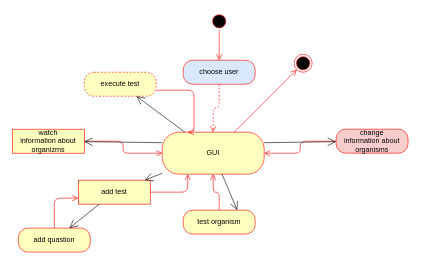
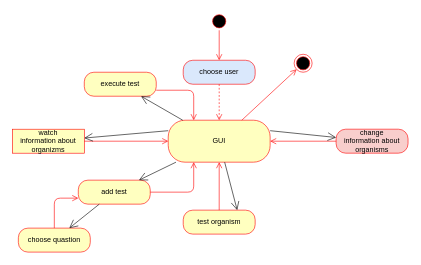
  <mxCell id="0" />
  <mxCell id="1" parent="0" />
  <mxCell id="2" value="" style="ellipse;html=1;shape=startState;fillColor=#000000;strokeColor=#ff0000;" vertex="1" parent="1"><mxGeometry x="350" y="20" width="30" height="30" as="geometry" /></mxCell>
  <mxCell id="3" value="" style="edgeStyle=orthogonalEdgeStyle;html=1;verticalAlign=bottom;endArrow=open;endSize=8;strokeColor=#ff0000;" edge="1" source="2" parent="1" target="4"><mxGeometry relative="1" as="geometry"><mxPoint x="340" y="130" as="targetPoint" /></mxGeometry></mxCell>
  <mxCell id="4" value="choose user" style="rounded=1;whiteSpace=wrap;html=1;arcSize=40;fontColor=#000000;fillColor=#dae8fc;strokeColor=#ff0000;" vertex="1" parent="1"><mxGeometry x="305" y="100" width="120" height="40" as="geometry" /></mxCell>
  <mxCell id="5" value="" style="edgeStyle=orthogonalEdgeStyle;html=1;verticalAlign=bottom;endArrow=open;endSize=8;strokeColor=#ff0000;dashed=1;" edge="1" source="4" parent="1" target="6"><mxGeometry relative="1" as="geometry"><mxPoint x="425" y="210" as="targetPoint" /></mxGeometry></mxCell>
- <mxCell id="6" value="GUI" style="rounded=1;whiteSpace=wrap;html=1;arcSize=40;fontColor=#000000;fillColor=#ffffc0;strokeColor=#ff0000;" vertex="1" parent="1"><mxGeometry x="270" y="220" width="170" height="70" as="geometry" /></mxCell>
+ <mxCell id="6" value="GUI" style="rounded=1;whiteSpace=wrap;html=1;arcSize=40;fontColor=#000000;fillColor=#ffffc0;strokeColor=#ff0000;" vertex="1" parent="1"><mxGeometry x="280" y="200" width="170" height="70" as="geometry" /></mxCell>
  <mxCell id="7" value="" style="html=1;verticalAlign=bottom;endArrow=open;endSize=8;strokeColor=#ff0000;" edge="1" source="6" parent="1" target="14"><mxGeometry relative="1" as="geometry"><mxPoint x="340" y="310" as="targetPoint" /></mxGeometry></mxCell>
  <mxCell id="8" value="watch &lt;br&gt;information about organizms" style="whiteSpace=wrap;html=1;arcSize=40;fontColor=#000000;fillColor=#ffffc0;strokeColor=#ff0000;rounded=0;" vertex="1" parent="1"><mxGeometry x="20" y="215" width="120" height="40" as="geometry" /></mxCell>
  <mxCell id="9" value="" style="edgeStyle=orthogonalEdgeStyle;html=1;verticalAlign=bottom;endArrow=open;endSize=8;strokeColor=#ff0000;" edge="1" source="8" parent="1" target="6"><mxGeometry relative="1" as="geometry"><mxPoint x="160" y="300" as="targetPoint" /></mxGeometry></mxCell>
  <mxCell id="10" value="change&lt;br&gt;information about&lt;br&gt;organisms" style="rounded=1;whiteSpace=wrap;html=1;arcSize=40;fontColor=#000000;fillColor=#f8cecc;strokeColor=#ff0000;" vertex="1" parent="1"><mxGeometry x="560" y="215" width="120" height="40" as="geometry" /></mxCell>
  <mxCell id="11" value="" style="edgeStyle=orthogonalEdgeStyle;html=1;verticalAlign=bottom;endArrow=open;endSize=8;strokeColor=#ff0000;entryX=1;entryY=0.5;entryDx=0;entryDy=0;" edge="1" source="10" parent="1" target="6"><mxGeometry relative="1" as="geometry"><mxPoint x="540" y="300" as="targetPoint" /></mxGeometry></mxCell>
  <mxCell id="12" value="test organism" style="rounded=1;whiteSpace=wrap;html=1;arcSize=40;fontColor=#000000;fillColor=#ffffc0;strokeColor=#ff0000;" vertex="1" parent="1"><mxGeometry x="305" y="350" width="120" height="40" as="geometry" /></mxCell>
  <mxCell id="13" value="" style="edgeStyle=orthogonalEdgeStyle;html=1;verticalAlign=bottom;endArrow=open;endSize=8;strokeColor=#ff0000;" edge="1" source="12" parent="1" target="6"><mxGeometry relative="1" as="geometry"><mxPoint x="353" y="420" as="targetPoint" /></mxGeometry></mxCell>
  <mxCell id="14" value="" style="ellipse;html=1;shape=endState;fillColor=#000000;strokeColor=#ff0000;" vertex="1" parent="1"><mxGeometry x="490" y="90" width="30" height="30" as="geometry" /></mxCell>
  <mxCell id="15" value="" style="endArrow=open;endFill=1;endSize=12;html=1;entryX=0.75;entryY=0;entryDx=0;entryDy=0;" edge="1" parent="1" source="6" target="12"><mxGeometry width="160" relative="1" as="geometry"><mxPoint x="-60" y="60" as="sourcePoint" /><mxPoint x="100" y="60" as="targetPoint" /></mxGeometry></mxCell>
  <mxCell id="16" value="" style="endArrow=open;endFill=1;endSize=12;html=1;exitX=0;exitY=0.25;exitDx=0;exitDy=0;" edge="1" parent="1" source="6" target="8"><mxGeometry width="160" relative="1" as="geometry"><mxPoint x="-60" y="60" as="sourcePoint" /><mxPoint x="100" y="60" as="targetPoint" /></mxGeometry></mxCell>
  <mxCell id="17" value="" style="endArrow=open;endFill=1;endSize=12;html=1;exitX=1;exitY=0.25;exitDx=0;exitDy=0;" edge="1" parent="1" source="6" target="10"><mxGeometry width="160" relative="1" as="geometry"><mxPoint x="100" y="60" as="sourcePoint" /><mxPoint x="-60" y="60" as="targetPoint" /></mxGeometry></mxCell>
- <mxCell id="18" value="execute test" style="rounded=1;whiteSpace=wrap;html=1;arcSize=40;fontColor=#000000;fillColor=#ffffc0;strokeColor=#ff0000;dashed=1;" vertex="1" parent="1"><mxGeometry x="140" y="120" width="120" height="40" as="geometry" /></mxCell>
+ <mxCell id="18" value="execute test" style="rounded=1;whiteSpace=wrap;html=1;arcSize=40;fontColor=#000000;fillColor=#ffffc0;strokeColor=#ff0000;" vertex="1" parent="1"><mxGeometry x="140" y="120" width="120" height="40" as="geometry" /></mxCell>
  <mxCell id="19" value="" style="edgeStyle=orthogonalEdgeStyle;html=1;verticalAlign=bottom;endArrow=open;endSize=8;strokeColor=#ff0000;entryX=0.25;entryY=0;entryDx=0;entryDy=0;" edge="1" source="18" parent="1" target="6"><mxGeometry relative="1" as="geometry"><mxPoint x="190" y="300" as="targetPoint" /><Array as="points"><mxPoint x="323" y="150" /></Array></mxGeometry></mxCell>
  <mxCell id="20" value="" style="endArrow=open;endFill=1;endSize=12;html=1;" edge="1" target="18" parent="1" source="6"><mxGeometry width="160" relative="1" as="geometry"><mxPoint x="190" y="290" as="sourcePoint" /><mxPoint x="10" y="140" as="targetPoint" /></mxGeometry></mxCell>
- <mxCell id="21" value="add test" style="whiteSpace=wrap;html=1;arcSize=40;fontColor=#000000;fillColor=#ffffc0;strokeColor=#ff0000;rounded=0;" vertex="1" parent="1"><mxGeometry x="130" y="300" width="120" height="40" as="geometry" /></mxCell>
+ <mxCell id="21" value="add test" style="rounded=1;whiteSpace=wrap;html=1;arcSize=40;fontColor=#000000;fillColor=#ffffc0;strokeColor=#ff0000;" vertex="1" parent="1"><mxGeometry x="130" y="300" width="120" height="40" as="geometry" /></mxCell>
  <mxCell id="22" value="" style="edgeStyle=orthogonalEdgeStyle;html=1;verticalAlign=bottom;endArrow=open;endSize=8;strokeColor=#ff0000;entryX=0.25;entryY=1;entryDx=0;entryDy=0;" edge="1" source="21" parent="1" target="6"><mxGeometry relative="1" as="geometry"><mxPoint x="280" y="390" as="targetPoint" /></mxGeometry></mxCell>
  <mxCell id="23" value="" style="endArrow=open;endFill=1;endSize=12;html=1;" edge="1" target="21" parent="1" source="6"><mxGeometry width="160" relative="1" as="geometry"><mxPoint x="280" y="380" as="sourcePoint" /><mxPoint x="100" y="230" as="targetPoint" /></mxGeometry></mxCell>
- <mxCell id="24" value="add quastion" style="rounded=1;whiteSpace=wrap;html=1;arcSize=40;fontColor=#000000;fillColor=#ffffc0;strokeColor=#ff0000;" vertex="1" parent="1"><mxGeometry x="30" y="380" width="120" height="40" as="geometry" /></mxCell>
+ <mxCell id="24" value="choose quastion" style="rounded=1;whiteSpace=wrap;html=1;arcSize=40;fontColor=#000000;fillColor=#ffffc0;strokeColor=#ff0000;" vertex="1" parent="1"><mxGeometry x="30" y="380" width="120" height="40" as="geometry" /></mxCell>
  <mxCell id="25" value="" style="edgeStyle=orthogonalEdgeStyle;html=1;verticalAlign=bottom;endArrow=open;endSize=8;strokeColor=#ff0000;entryX=0;entryY=0.75;entryDx=0;entryDy=0;" edge="1" parent="1" source="24" target="21"><mxGeometry relative="1" as="geometry"><mxPoint x="670" y="370" as="targetPoint" /></mxGeometry></mxCell>
  <mxCell id="26" value="" style="endArrow=open;endFill=1;endSize=12;html=1;" edge="1" parent="1" target="24" source="21"><mxGeometry width="160" relative="1" as="geometry"><mxPoint x="670" y="360" as="sourcePoint" /><mxPoint x="490" y="210" as="targetPoint" /></mxGeometry></mxCell>
